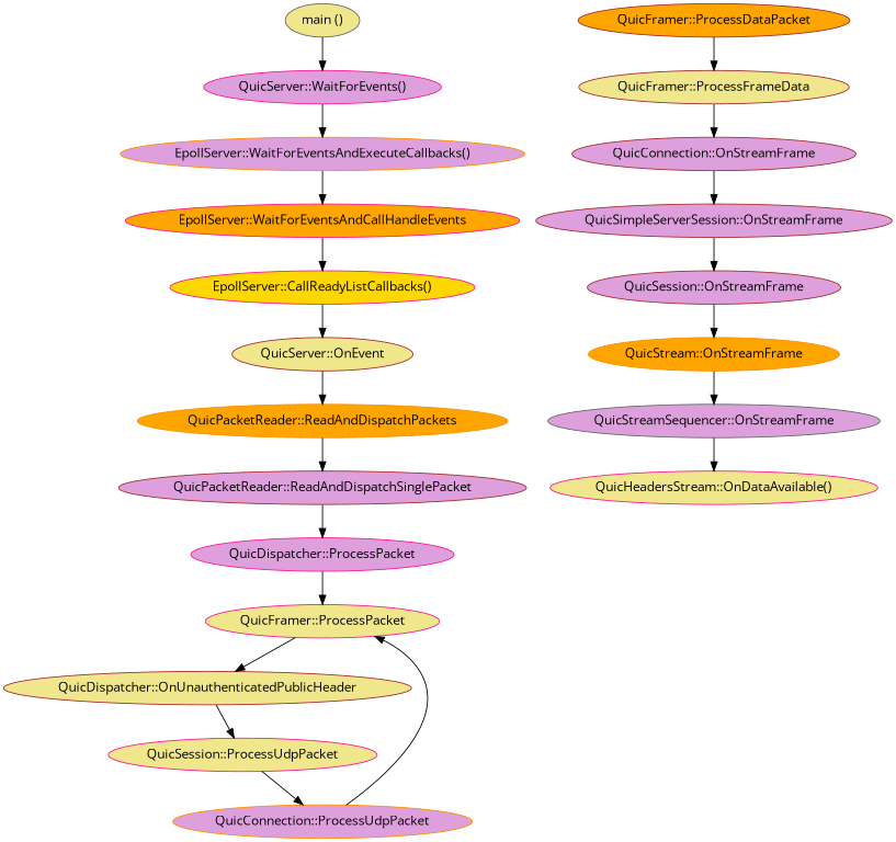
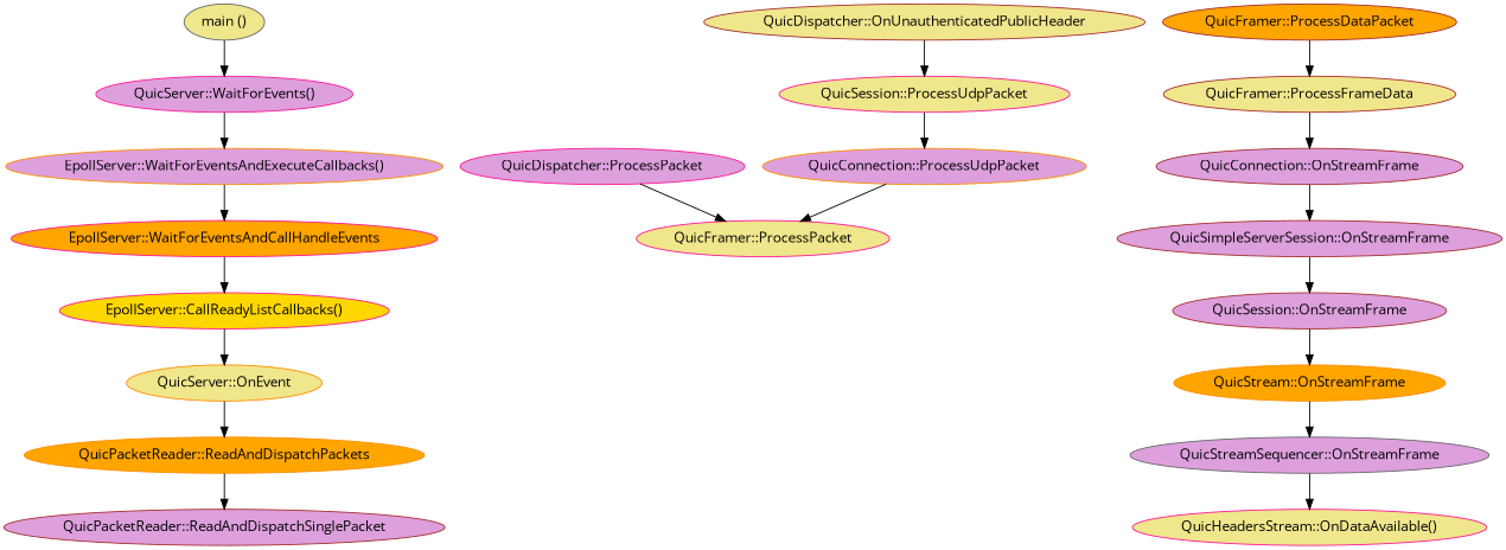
  digraph {
    fontname="Open Sans"
    node [color=brown fillcolor=plum fontname="Open Sans" style=filled]
    edge [fontname="Open Sans"]
    "main ()" [color=gray40 fillcolor=khaki]
    "QuicServer::WaitForEvents()" [color=deeppink]
    "EpollServer::WaitForEventsAndExecuteCallbacks()" [color=darkorange]
    "EpollServer::WaitForEventsAndCallHandleEvents" [color=deeppink fillcolor=orange]
    "EpollServer::CallReadyListCallbacks()" [color=deeppink fillcolor=gold]
-   "QuicServer::OnEvent" [fillcolor=khaki]
+   "QuicServer::OnEvent" [color=darkorange fillcolor=khaki]
    "QuicPacketReader::ReadAndDispatchPackets" [color=darkorange fillcolor=orange]
    "QuicPacketReader::ReadAndDispatchSinglePacket"
    "QuicDispatcher::ProcessPacket" [color=deeppink]
    "QuicFramer::ProcessPacket" [color=deeppink fillcolor=khaki]
    "QuicDispatcher::OnUnauthenticatedPublicHeader" [fillcolor=khaki]
    "QuicSession::ProcessUdpPacket" [color=deeppink fillcolor=khaki]
    "QuicFramer::ProcessDataPacket" [fillcolor=orange]
    "QuicFramer::ProcessFrameData" [fillcolor=khaki]
    "QuicConnection::ProcessUdpPacket" [color=darkorange]
    "QuicConnection::OnStreamFrame"
    "QuicSimpleServerSession::OnStreamFrame"
    "QuicSession::OnStreamFrame"
    "QuicStream::OnStreamFrame" [color=darkorange fillcolor=orange]
    "QuicStreamSequencer::OnStreamFrame" [color=gray40]
    "QuicHeadersStream::OnDataAvailable()" [color=deeppink fillcolor=khaki]
    "main ()" -> "QuicServer::WaitForEvents()"
    "QuicServer::WaitForEvents()" -> "EpollServer::WaitForEventsAndExecuteCallbacks()"
    "EpollServer::WaitForEventsAndExecuteCallbacks()" -> "EpollServer::WaitForEventsAndCallHandleEvents"
    "EpollServer::WaitForEventsAndCallHandleEvents" -> "EpollServer::CallReadyListCallbacks()"
    "EpollServer::CallReadyListCallbacks()" -> "QuicServer::OnEvent"
    "QuicServer::OnEvent" -> "QuicPacketReader::ReadAndDispatchPackets"
    "QuicPacketReader::ReadAndDispatchPackets" -> "QuicPacketReader::ReadAndDispatchSinglePacket"
-   "QuicPacketReader::ReadAndDispatchSinglePacket" -> "QuicDispatcher::ProcessPacket"
    "QuicDispatcher::ProcessPacket" -> "QuicFramer::ProcessPacket"
-   "QuicFramer::ProcessPacket" -> "QuicDispatcher::OnUnauthenticatedPublicHeader"
    "QuicDispatcher::OnUnauthenticatedPublicHeader" -> "QuicSession::ProcessUdpPacket"
    "QuicSession::ProcessUdpPacket" -> "QuicConnection::ProcessUdpPacket"
    "QuicFramer::ProcessDataPacket" -> "QuicFramer::ProcessFrameData"
    "QuicFramer::ProcessFrameData" -> "QuicConnection::OnStreamFrame"
    "QuicConnection::ProcessUdpPacket" -> "QuicFramer::ProcessPacket"
    "QuicConnection::OnStreamFrame" -> "QuicSimpleServerSession::OnStreamFrame"
    "QuicSimpleServerSession::OnStreamFrame" -> "QuicSession::OnStreamFrame"
    "QuicSession::OnStreamFrame" -> "QuicStream::OnStreamFrame"
    "QuicStream::OnStreamFrame" -> "QuicStreamSequencer::OnStreamFrame"
    "QuicStreamSequencer::OnStreamFrame" -> "QuicHeadersStream::OnDataAvailable()"
  }
